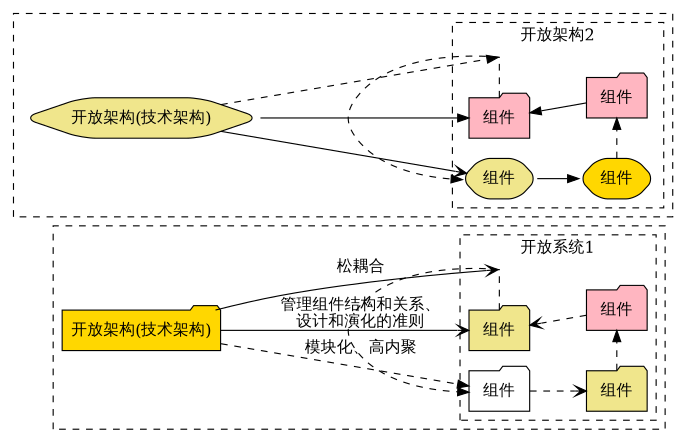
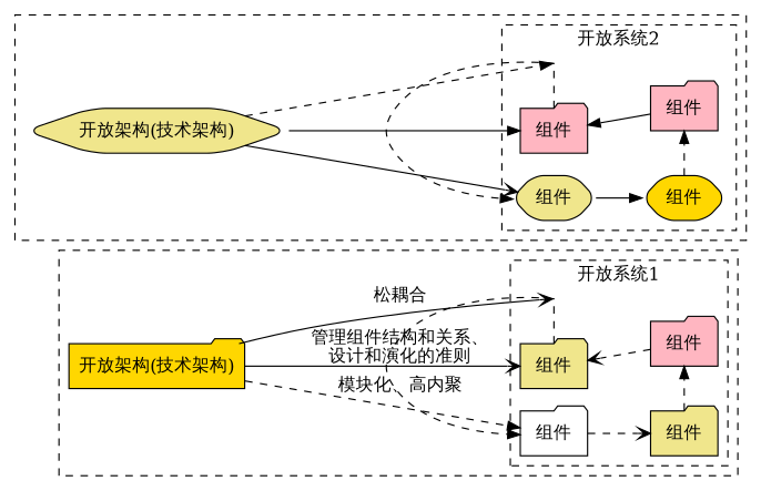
  digraph {
    compound=true
    rankdir=LR
    node [shape=folder style="rounded,filled" fillcolor=lightpink]
    edge [style=dashed arrowhead=normal]
    n1 [label="组件" fillcolor=white]
    n2 [label="组件" fillcolor=khaki]
    invis_node1 [height=0 shape=point width=0]
    n4 [label="组件" fillcolor=khaki]
    n5 [label="组件"]
    n6 [label="开放架构(技术架构)" fillcolor=gold]
    n7 [label="组件" shape=hexagon fillcolor=khaki]
    n8 [label="组件"]
    invis_node2 [height=0 shape=point width=0]
    n10 [label="组件" shape=hexagon fillcolor=gold]
    n11 [label="组件"]
    n12 [label="开放架构(技术架构)" shape=hexagon fillcolor=khaki]
    subgraph cluster_1 {
      style=dashed
      n6
      subgraph cluster_2 {
        label="开放系统1"
        style=dashed
        subgraph sub_3 {
          label="开放系统1"
          rank=same
          style=dashed
          n1
          n2
          invis_node1
        }
        subgraph sub_4 {
          label="开放系统1"
          rank=same
          style=dashed
          n4
          n5
        }
      }
    }
    subgraph cluster_5 {
      style=dashed
      n12
      subgraph cluster_6 {
-       label="开放架构2"
+       label="开放系统2"
        style=dashed
        subgraph sub_7 {
          label="开放系统2"
          rank=same
          style=dashed
          n7
          n8
          invis_node2
        }
        subgraph sub_8 {
          label="开放系统2"
          rank=same
          style=dashed
          n10
          n11
        }
      }
    }
    n1 -> n4 [arrowhead=vee]
    n2 -> invis_node1 [dir=none arrowhead=""]
    invis_node1 -> n1
    n4 -> n5
    n5 -> n2 [arrowhead=vee]
    n6 -> n1 [label="模块化、高内聚"]
    n6 -> n2 [label="管理组件结构和关系、\n设计和演化的准则" style=solid arrowhead=vee]
    n6 -> invis_node1 [label="松耦合" style=solid arrowhead=vee]
    n7 -> n10 [style=solid]
    n8 -> invis_node2 [dir=none arrowhead=""]
    invis_node2 -> n7
    n10 -> n11
    n11 -> n8 [style=solid]
    n12 -> n7 [style=solid arrowhead=vee]
    n12 -> n8 [style=solid]
    n12 -> invis_node2
  }
